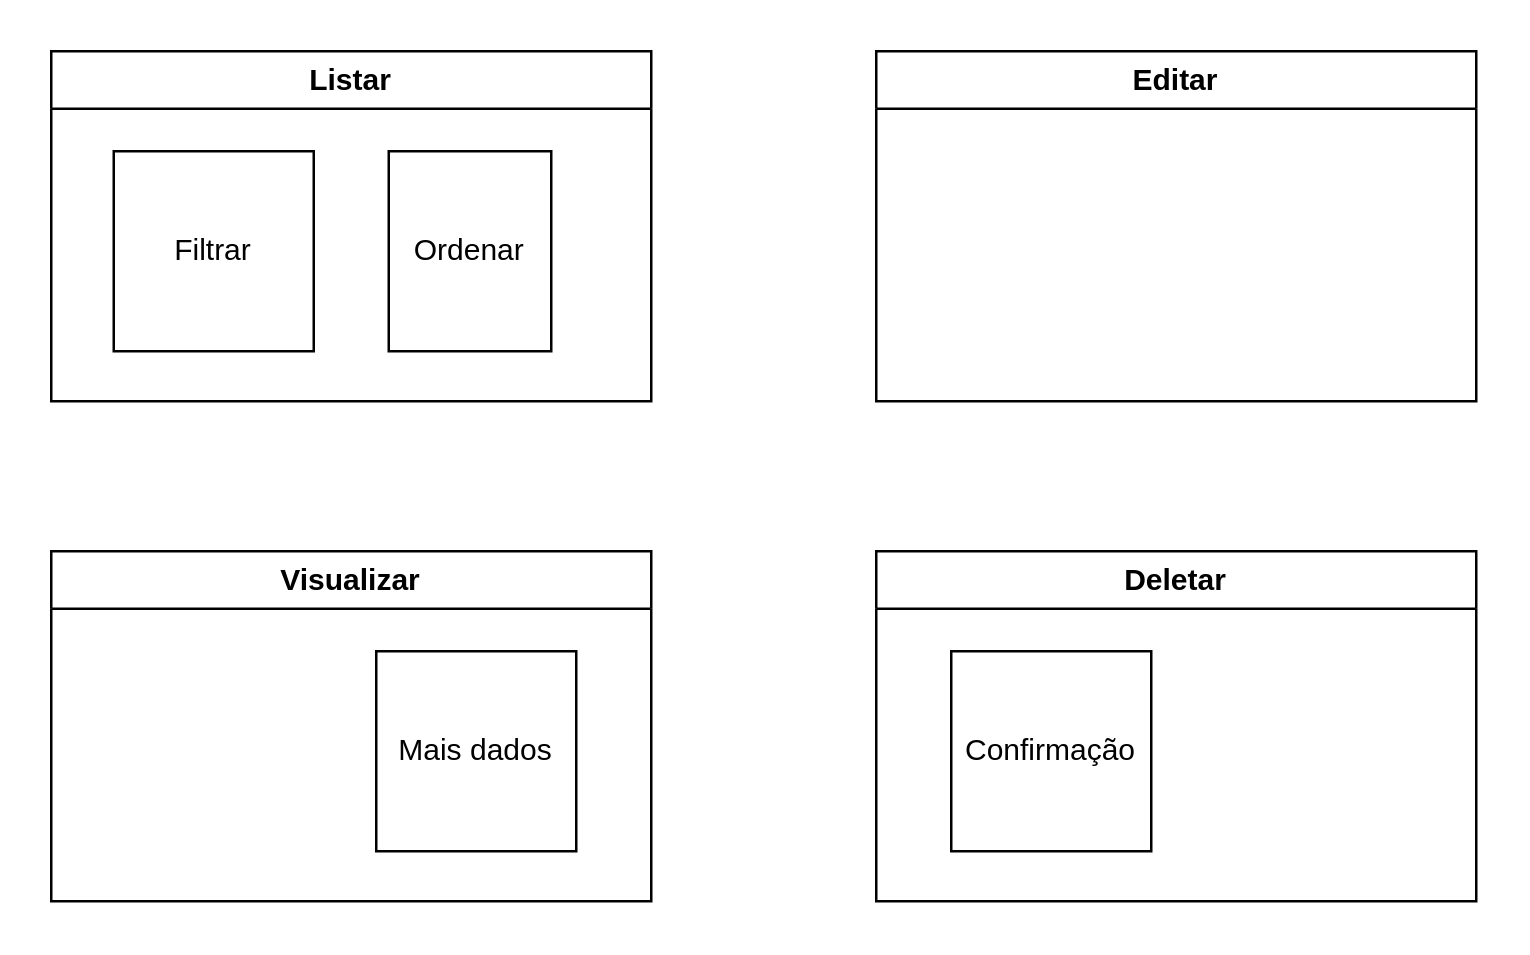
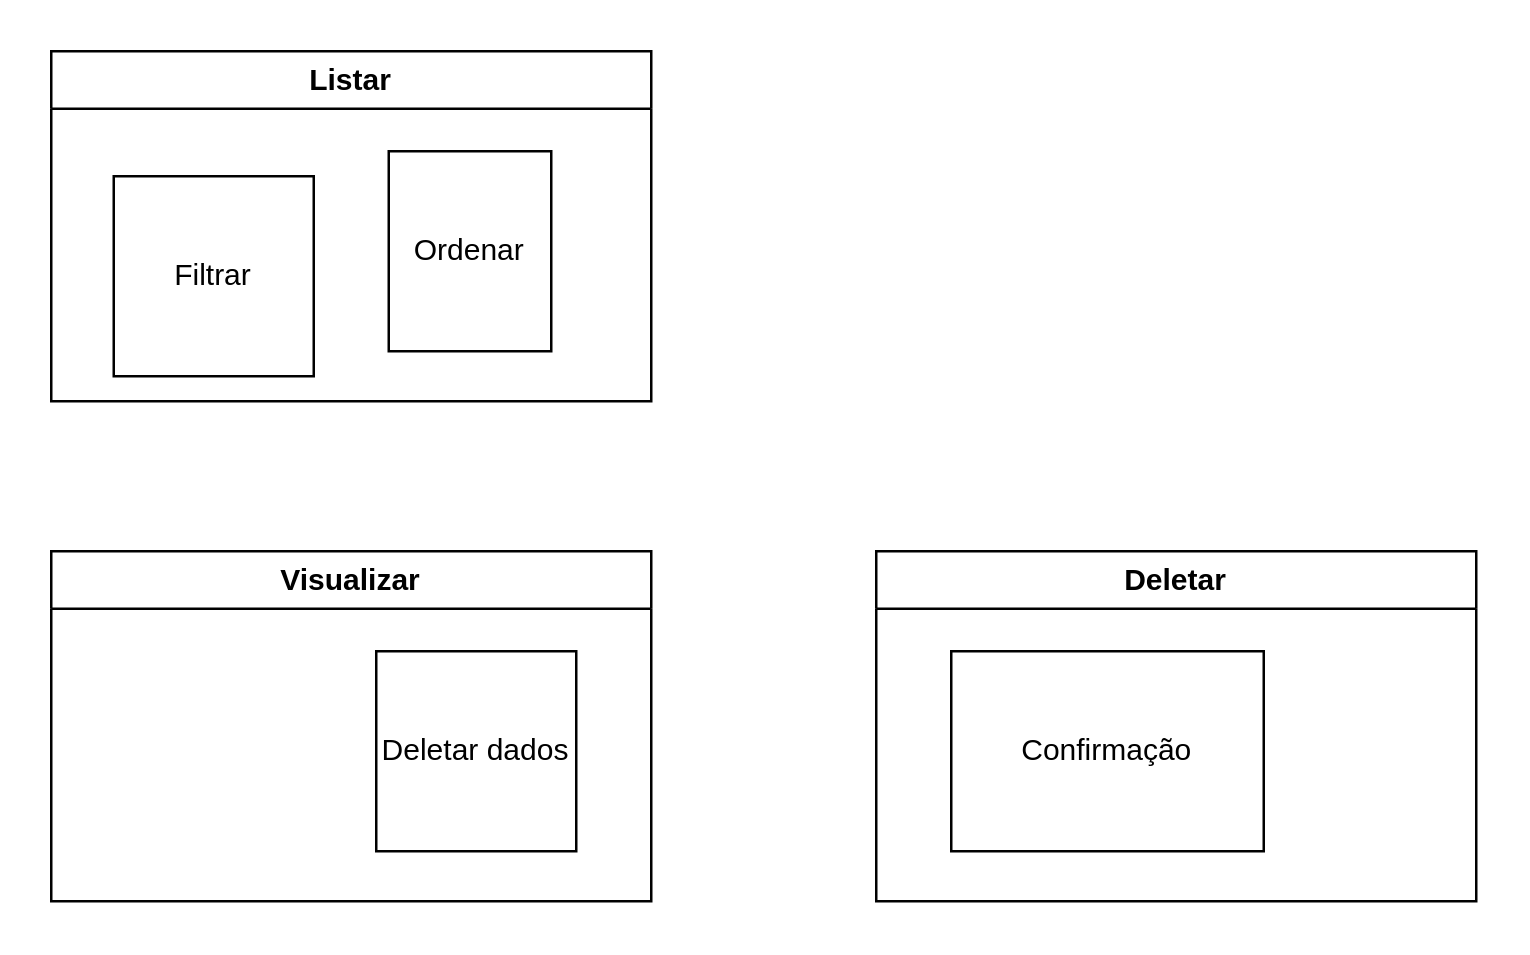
  <mxCell id="0" />
  <mxCell id="1" parent="0" />
  <mxCell id="2" value="Listar" style="swimlane;whiteSpace=wrap;html=1;" parent="1" vertex="1"><mxGeometry x="20" y="20" width="240" height="140" as="geometry" /></mxCell>
- <mxCell id="3" value="&lt;div&gt;Filtrar&lt;/div&gt;" style="whiteSpace=wrap;html=1;aspect=fixed;" parent="2" vertex="1"><mxGeometry x="25" y="40" width="80" height="80" as="geometry" /></mxCell>
+ <mxCell id="3" value="&lt;div&gt;Filtrar&lt;/div&gt;" style="whiteSpace=wrap;html=1;aspect=fixed;" parent="2" vertex="1"><mxGeometry x="25" y="50" width="80" height="80" as="geometry" /></mxCell>
  <mxCell id="4" value="Ordenar" style="whiteSpace=wrap;html=1;aspect=fixed;" parent="2" vertex="1"><mxGeometry x="135" y="40" width="65" height="80" as="geometry" /></mxCell>
- <mxCell id="5" value="Editar" style="swimlane;whiteSpace=wrap;html=1;" parent="1" vertex="1"><mxGeometry x="350" y="20" width="240" height="140" as="geometry" /></mxCell>
  <mxCell id="6" value="Deletar" style="swimlane;whiteSpace=wrap;html=1;" parent="1" vertex="1"><mxGeometry x="350" y="220" width="240" height="140" as="geometry" /></mxCell>
- <mxCell id="7" value="Confirmação" style="whiteSpace=wrap;html=1;aspect=fixed;" parent="6" vertex="1"><mxGeometry x="30" y="40" width="80" height="80" as="geometry" /></mxCell>
+ <mxCell id="7" value="Confirmação" style="whiteSpace=wrap;html=1;aspect=fixed;" parent="6" vertex="1"><mxGeometry x="30" y="40" width="125" height="80" as="geometry" /></mxCell>
  <mxCell id="8" value="Visualizar" style="swimlane;whiteSpace=wrap;html=1;" parent="1" vertex="1"><mxGeometry x="20" y="220" width="240" height="140" as="geometry" /></mxCell>
- <mxCell id="9" value="Mais dados" style="whiteSpace=wrap;html=1;aspect=fixed;" parent="8" vertex="1"><mxGeometry x="130" y="40" width="80" height="80" as="geometry" /></mxCell>
+ <mxCell id="9" value="Deletar dados" style="whiteSpace=wrap;html=1;aspect=fixed;" parent="8" vertex="1"><mxGeometry x="130" y="40" width="80" height="80" as="geometry" /></mxCell>
